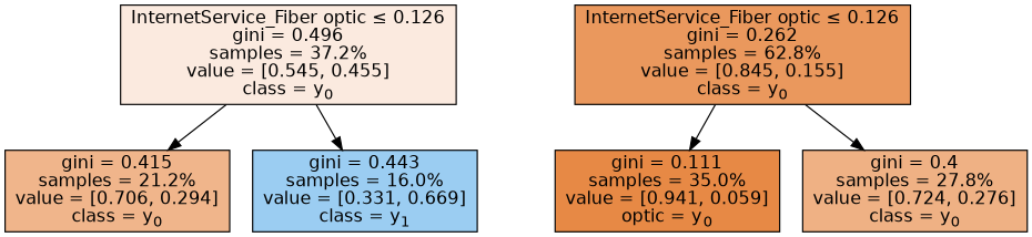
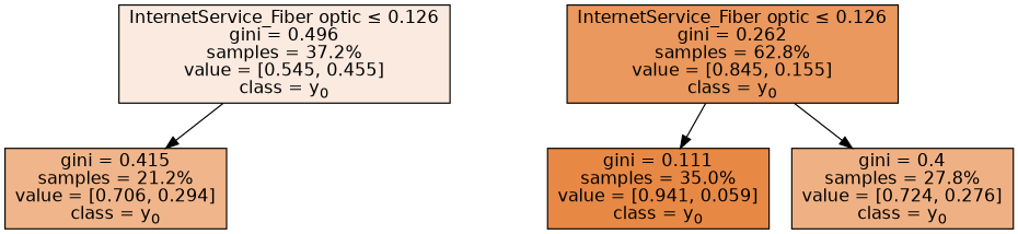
  digraph {
    node [color=black fontname=helvetica shape=box style=filled]
    edge [fontname=helvetica]
    n1 [fillcolor="#fbeadf" label=<InternetService_Fiber optic &le; 0.126<br/>gini = 0.496<br/>samples = 37.2%<br/>value = [0.545, 0.455]<br/>class = y<SUB>0</SUB>>]
    n2 [fillcolor="#f0b58b" label=<gini = 0.415<br/>samples = 21.2%<br/>value = [0.706, 0.294]<br/>class = y<SUB>0</SUB>>]
-   n3 [fillcolor="#9bcdf2" label=<gini = 0.443<br/>samples = 16.0%<br/>value = [0.331, 0.669]<br/>class = y<SUB>1</SUB>>]
    n4 [fillcolor="#ea985d" label=<InternetService_Fiber optic &le; 0.126<br/>gini = 0.262<br/>samples = 62.8%<br/>value = [0.845, 0.155]<br/>class = y<SUB>0</SUB>>]
-   n5 [fillcolor="#e78945" label=<gini = 0.111<br/>samples = 35.0%<br/>value = [0.941, 0.059]<br/>optic = y<SUB>0</SUB>>]
+   n5 [fillcolor="#e78945" label=<gini = 0.111<br/>samples = 35.0%<br/>value = [0.941, 0.059]<br/>class = y<SUB>0</SUB>>]
    n6 [fillcolor="#efb184" label=<gini = 0.4<br/>samples = 27.8%<br/>value = [0.724, 0.276]<br/>class = y<SUB>0</SUB>>]
    n1 -> n2
-   n1 -> n3
    n4 -> n5
    n4 -> n6
  }
